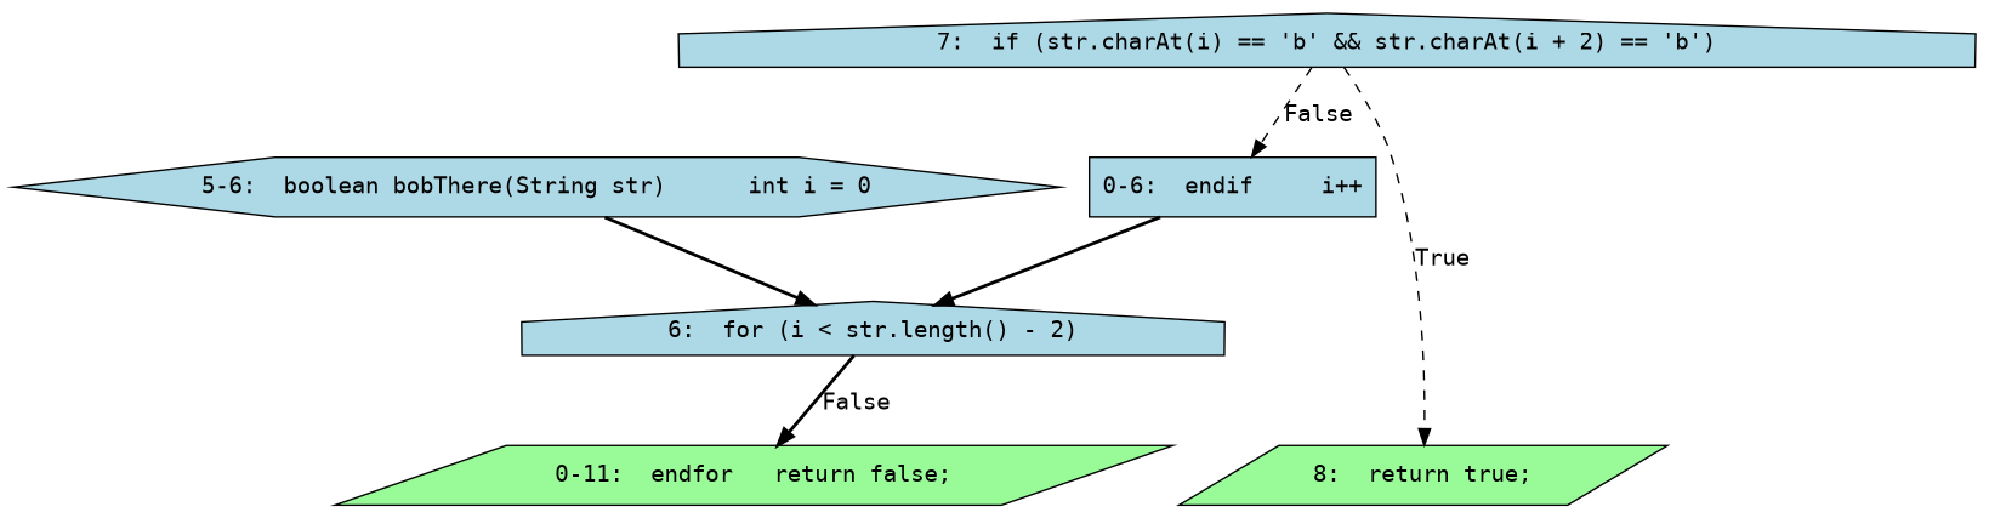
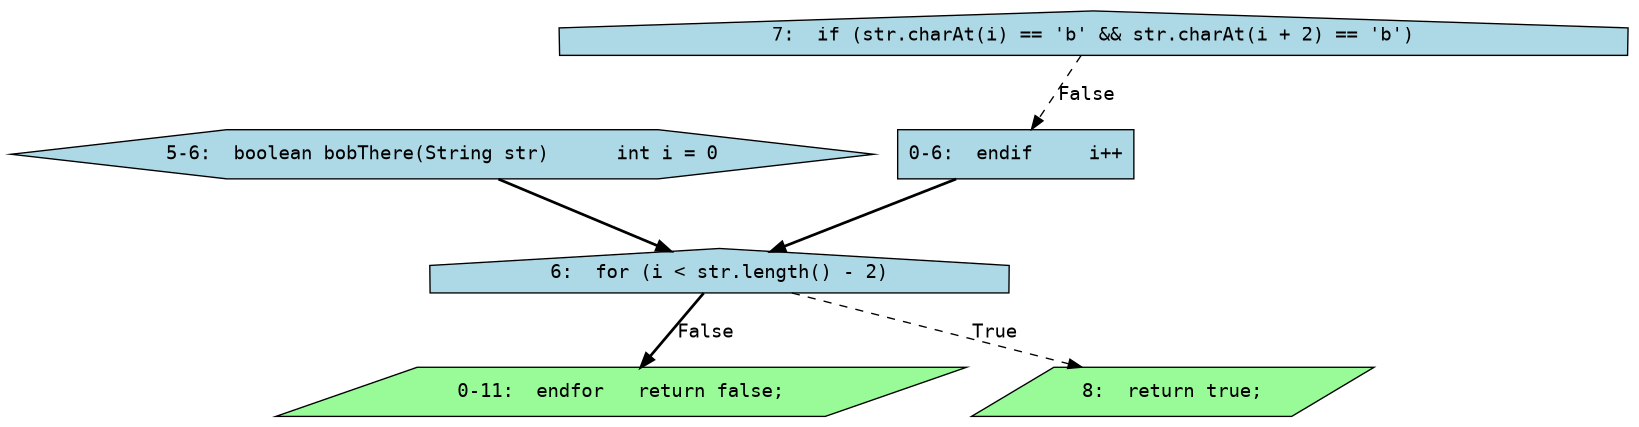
  digraph {
    fontname="DejaVu Sans Mono"
    node [fillcolor=lightblue fontname="DejaVu Sans Mono" shape=house style=filled]
    edge [fontname="DejaVu Sans Mono" style=bold]
    n1 [label="5-6:  boolean bobThere(String str)	int i = 0" shape=hexagon]
    n2 [label="6:  for (i < str.length() - 2)"]
    n3 [fillcolor=palegreen label="0-11:  endfor	return false;" shape=parallelogram]
    n4 [label="7:  if (str.charAt(i) == 'b' && str.charAt(i + 2) == 'b')"]
    n5 [fillcolor=palegreen label="8:  return true;" shape=parallelogram]
    n6 [label="0-6:  endif	i++" shape=box]
    n1 -> n2
    n2 -> n3 [label=False]
-   n4 -> n5 [label=True style=dashed]
+   n2 -> n5 [label=True style=dashed]
    n4 -> n6 [label=False style=dashed]
    n6 -> n2
  }
